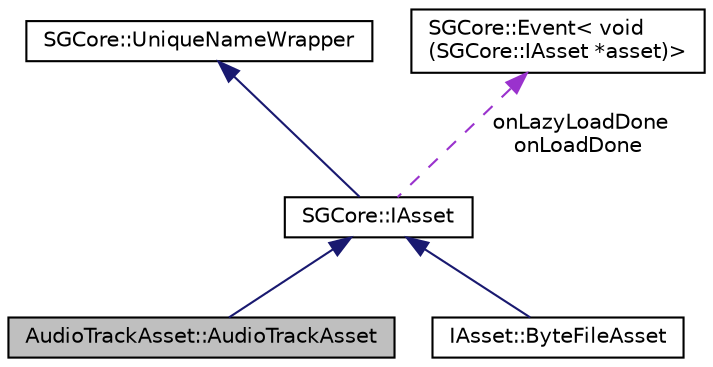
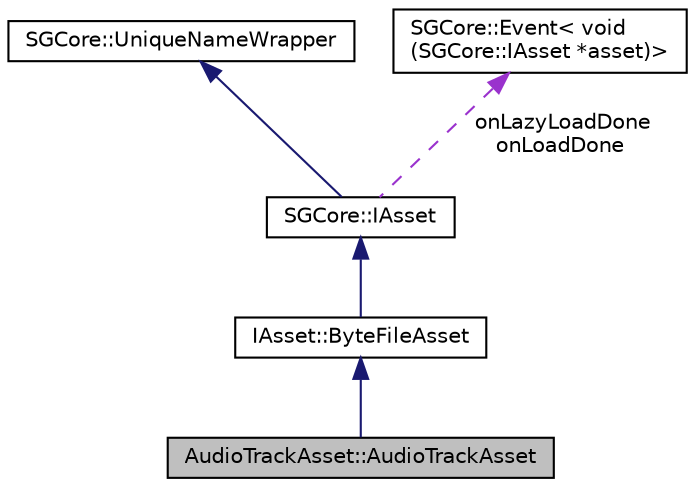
  digraph {
    node [color=black fillcolor=white fontname=Helvetica fontsize=10 shape=record style=filled]
    edge [color=midnightblue dir=back fontname=Helvetica fontsize=10 labelfontname=Helvetica labelfontsize=10 style=solid]
    n1 [fillcolor=grey75 fontcolor=black height=0.2 label="AudioTrackAsset::AudioTrackAsset" width=0.4]
    n2 [height=0.2 label="IAsset::ByteFileAsset" width=0.4]
    n3 [height=0.2 label="SGCore::IAsset" width=0.4]
    n4 [height=0.2 label="SGCore::UniqueNameWrapper" width=0.4]
    n5 [height=0.2 label="SGCore::Event\< void\l(SGCore::IAsset *asset)\>" width=0.4]
-   n3 -> n1
+   n2 -> n1
    n3 -> n2
    n4 -> n3
    n5 -> n3 [color=darkorchid3 label=" onLazyLoadDone\nonLoadDone" style=dashed]
  }
